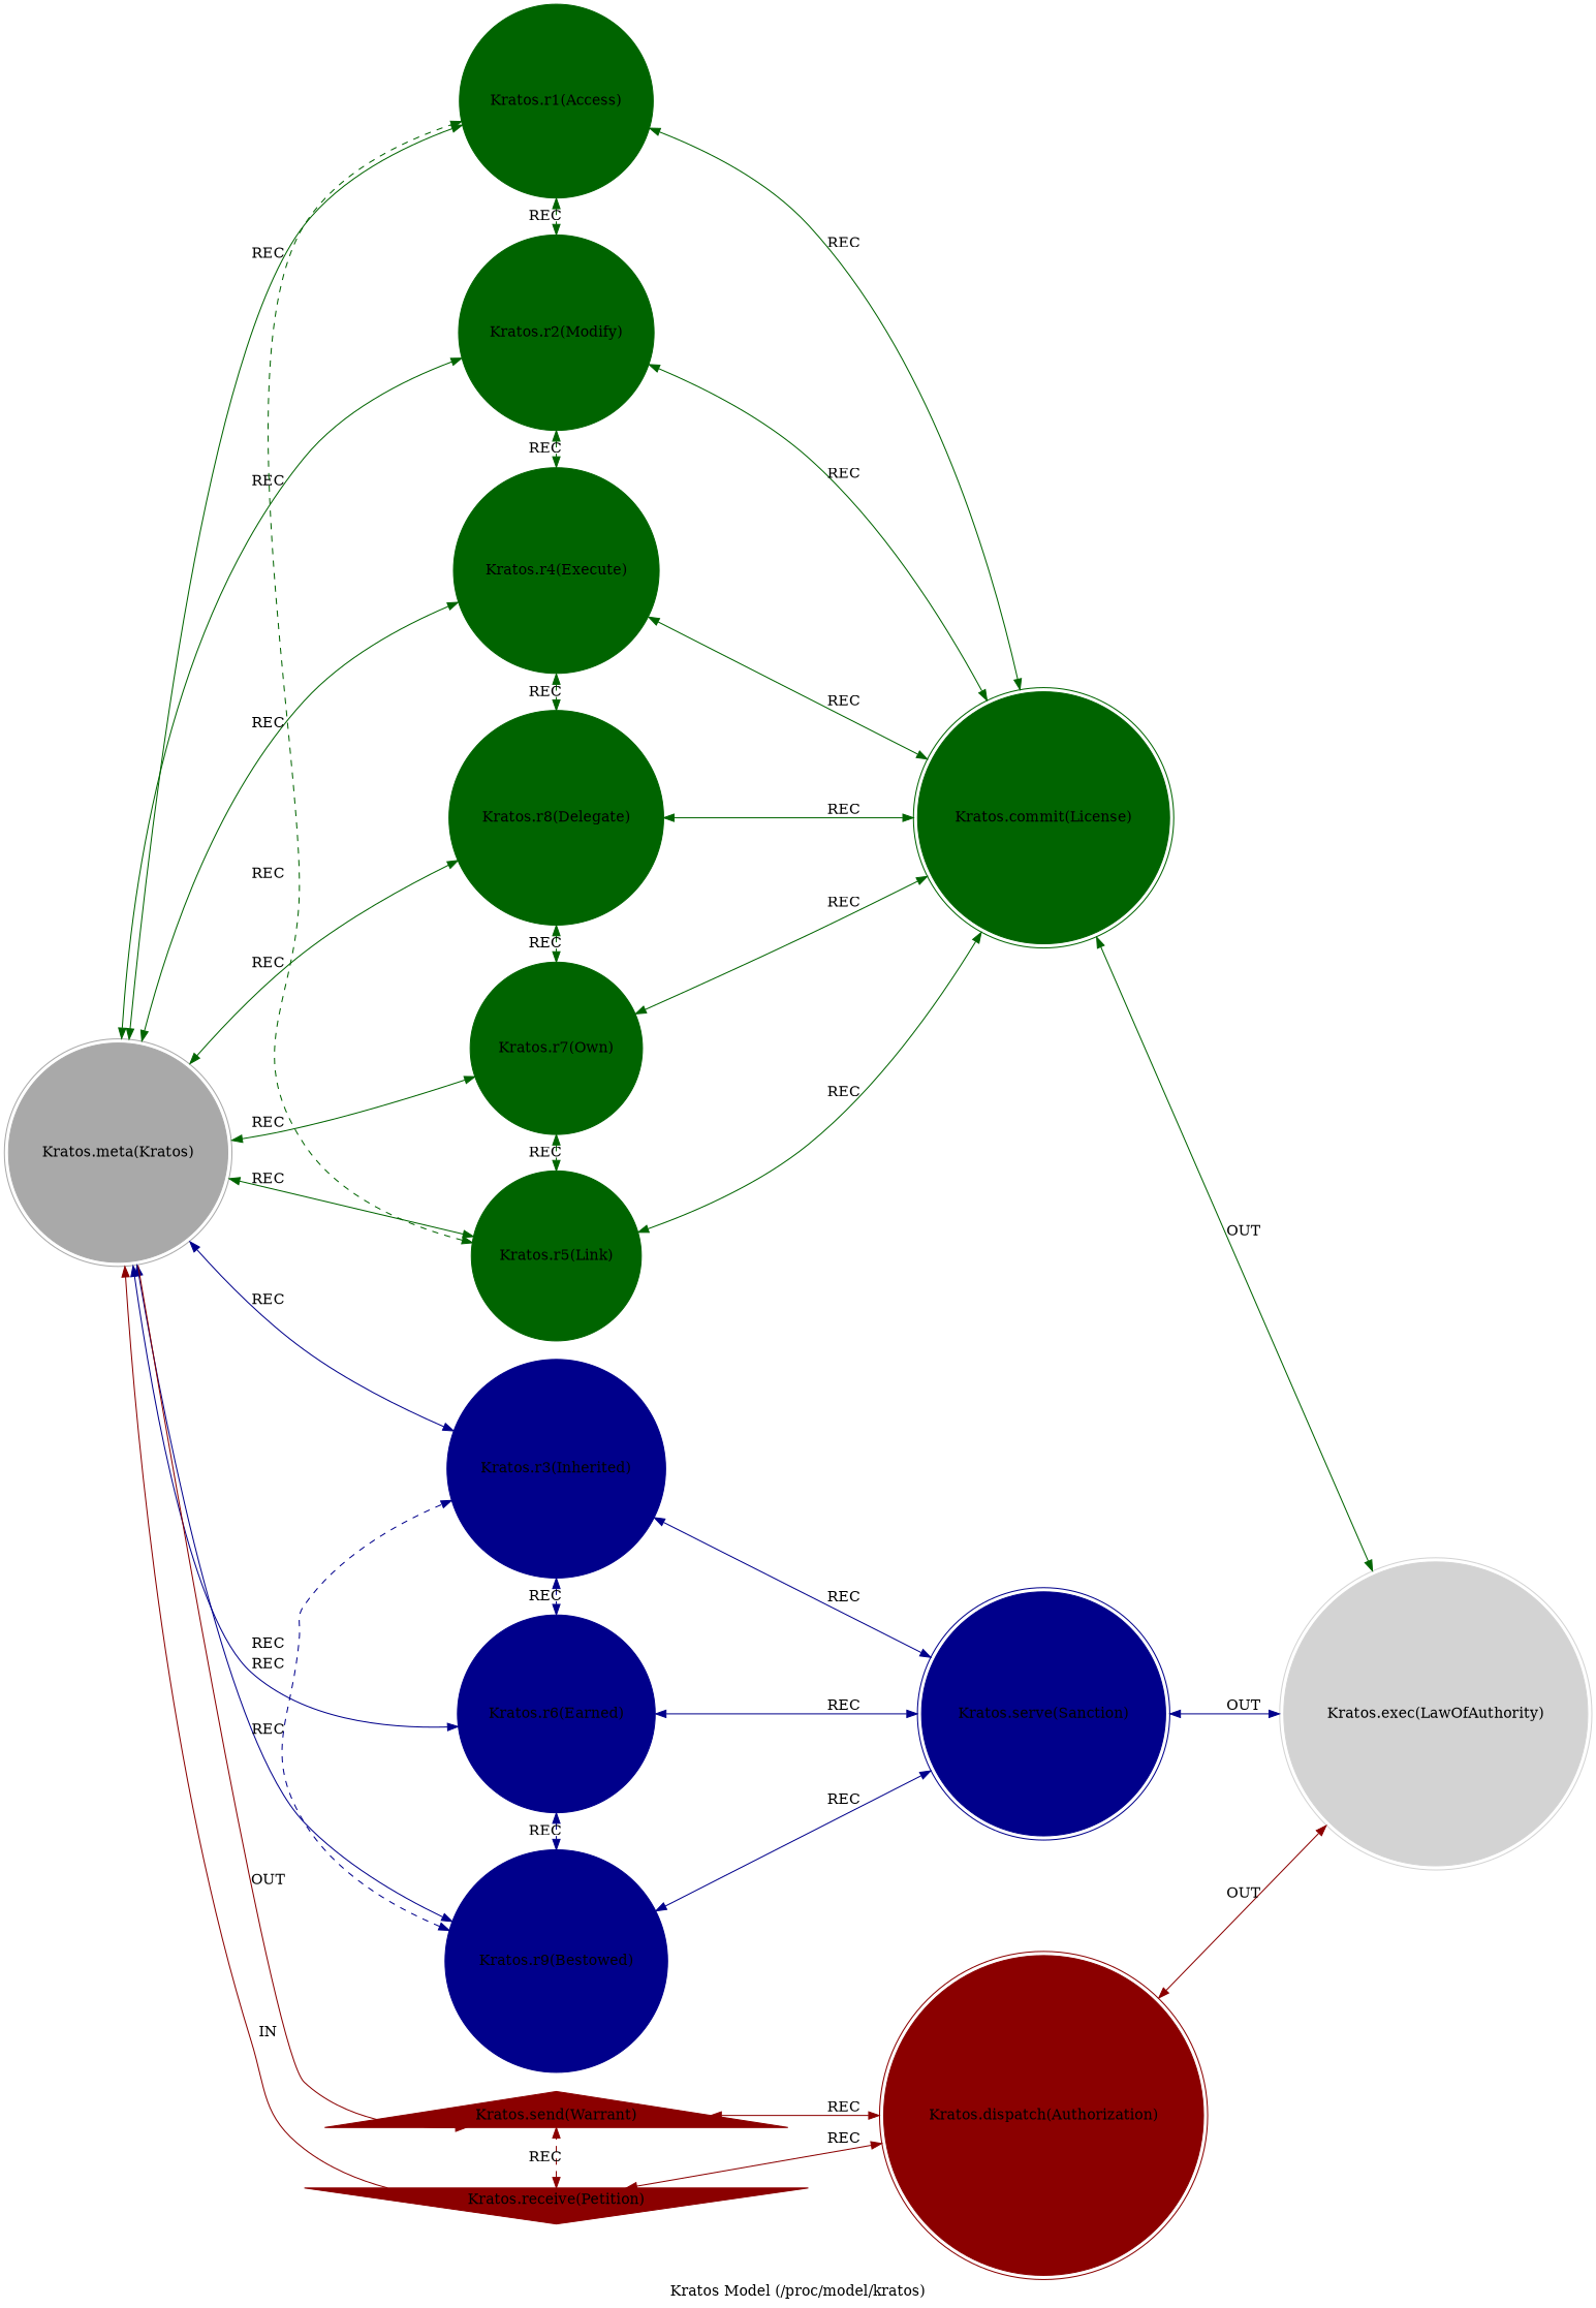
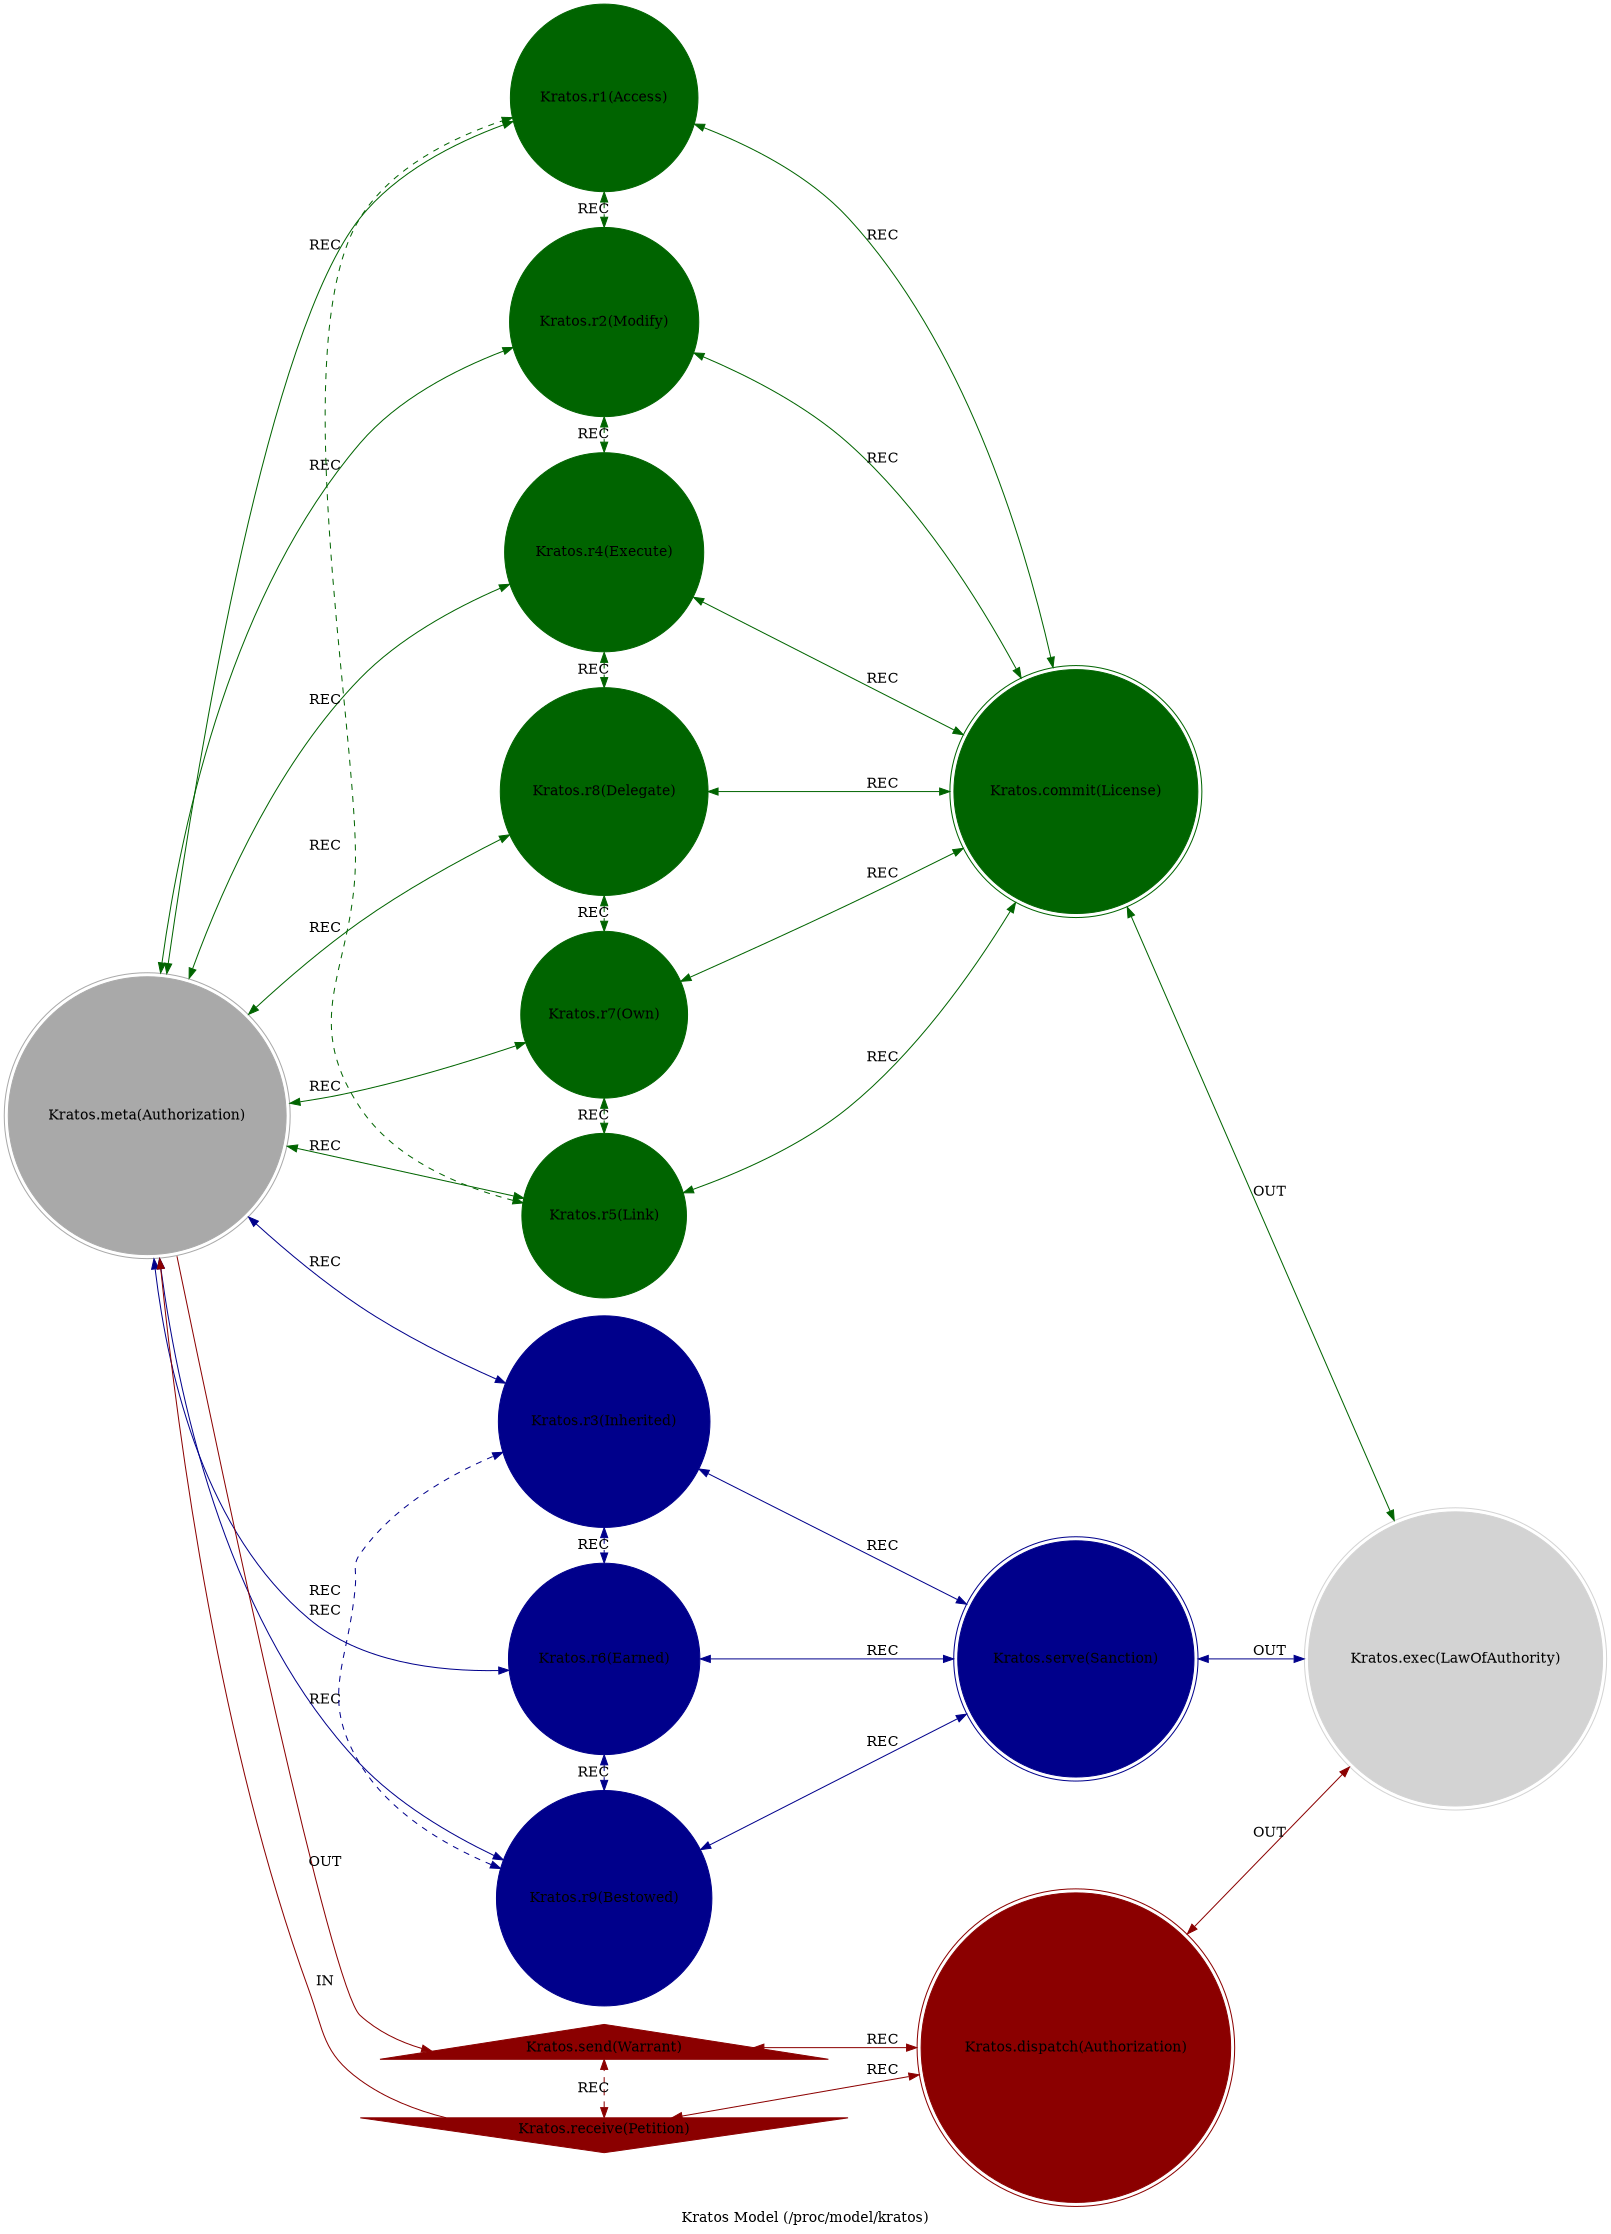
  strict digraph {
    color=lightgray
    label="Kratos Model (/proc/model/kratos)"
    style=filled
    rankdir=LR
    node [color=darkgreen shape=circle style=filled]
    edge [color=darkgreen dir=both]
-   n1 [color=darkgray label="Kratos.meta(Kratos)" shape=doublecircle]
+   n1 [color=darkgray label="Kratos.meta(Authorization)" shape=doublecircle]
    n2 [label="Kratos.r1(Access)"]
    n3 [label="Kratos.r2(Modify)"]
    n4 [label="Kratos.r4(Execute)"]
    n5 [label="Kratos.r8(Delegate)"]
    n6 [label="Kratos.r7(Own)"]
    n7 [label="Kratos.r5(Link)"]
    n8 [color=darkblue label="Kratos.r3(Inherited)"]
    n9 [color=darkblue label="Kratos.r6(Earned)"]
    n10 [color=darkblue label="Kratos.r9(Bestowed)"]
    n11 [color=darkred label="Kratos.send(Warrant)" shape=triangle]
    n12 [label="Kratos.commit(License)" shape=doublecircle]
    n13 [color=darkblue label="Kratos.serve(Sanction)" shape=doublecircle]
    n14 [color=darkred label="Kratos.receive(Petition)" shape=invtriangle]
    n15 [color=darkred label="Kratos.dispatch(Authorization)" shape=doublecircle]
    n16 [color=lightgray label="Kratos.exec(LawOfAuthority)" shape=doublecircle]
    n1 -> n2 [label=REC]
    n1 -> n3 [label=REC]
    n1 -> n4 [label=REC]
    n1 -> n5 [label=REC]
    n1 -> n6 [label=REC]
    n1 -> n7 [label=REC]
    n1 -> n8 [color=darkblue label=REC]
    n1 -> n9 [color=darkblue label=REC]
    n1 -> n10 [color=darkblue label=REC]
    n1 -> n11 [color=darkred label=OUT dir=""]
    n2 -> n3 [constraint=false label=REC style=dashed]
    n2 -> n12 [label=REC]
    n3 -> n4 [constraint=false label=REC style=dashed]
    n3 -> n12 [label=REC]
    n4 -> n5 [constraint=false label=REC style=dashed]
    n4 -> n12 [label=REC]
    n5 -> n6 [constraint=false label=REC style=dashed]
    n5 -> n12 [label=REC]
    n6 -> n7 [constraint=false label=REC style=dashed]
    n6 -> n12 [label=REC]
    n7 -> n2 [constraint=false label=REC style=dashed]
    n7 -> n12 [label=REC]
    n8 -> n9 [color=darkblue constraint=false label=REC style=dashed]
    n8 -> n13 [color=darkblue label=REC]
    n9 -> n10 [color=darkblue constraint=false label=REC style=dashed]
    n9 -> n13 [color=darkblue label=REC]
    n10 -> n8 [color=darkblue constraint=false label=REC style=dashed]
    n10 -> n13 [color=darkblue label=REC]
    n11 -> n15 [color=darkred label=REC]
    n12 -> n16 [label=OUT]
    n13 -> n16 [color=darkblue label=OUT]
    n14 -> n1 [color=darkred constraint=false label=IN dir=""]
    n14 -> n11 [color=darkred constraint=false label=REC style=dashed]
    n14 -> n15 [color=darkred label=REC]
    n15 -> n16 [color=darkred label=OUT]
  }
